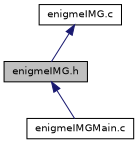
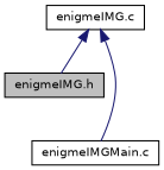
  digraph {
    node [color=black fillcolor=white fontname=Helvetica fontsize=10 shape=record style=filled]
    edge [color=midnightblue dir=back fontname=Helvetica fontsize=10 labelfontname=Helvetica labelfontsize=10 style=solid]
    n1 [fillcolor=grey75 fontcolor=black height=0.2 label="enigmeIMG.h" width=0.4]
    n2 [height=0.2 label="enigmeIMGMain.c" width=0.4]
    n3 [height=0.2 label="enigmeIMG.c" width=0.4]
-   n1 -> n2
+   n3 -> n2
    n3 -> n1
  }
